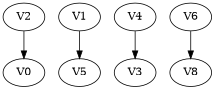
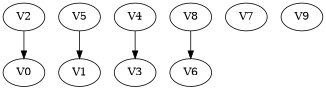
  strict digraph {
    concentrate=True
    V2
    V0
    V1
    V5
    V4
    V3
    V6
    V8
+   V7
+   V9
    V2 -> V0
-   V1 -> V5
+   V5 -> V1
    V4 -> V3
-   V6 -> V8
+   V8 -> V6
  }
